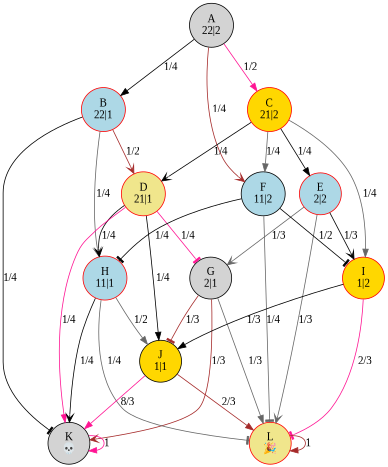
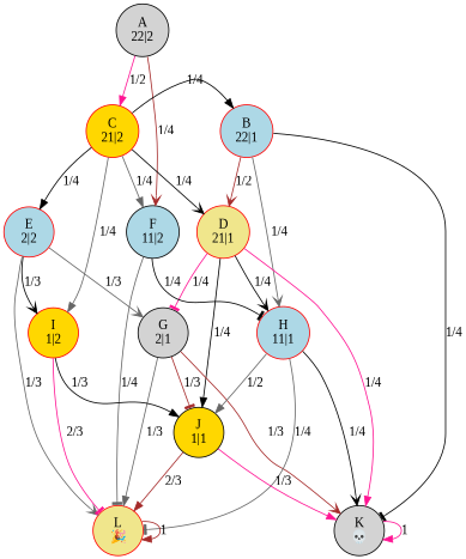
  digraph {
    fontname="Liberation Serif"
    node [color=red fillcolor=lightblue fontname="Liberation Serif" shape=circle style=filled]
    edge [arrowhead=normal color=black fontname="Liberation Serif"]
    n1 [color=black fillcolor=lightgrey label="A\n22|2"]
    n2 [label="B\n22|1"]
    n3 [fillcolor=gold label="C\n21|2"]
    n4 [fillcolor=khaki label="D\n21|1"]
    n5 [label="E\n2|2"]
    n6 [color=black label="F\n11|2"]
    n7 [color=black fillcolor=lightgrey label="G\n2|1"]
    n8 [label="H\n11|1"]
    n9 [fillcolor=gold label="I\n1|2"]
    n10 [color=black fillcolor=gold label="J\n1|1"]
    n11 [color=black fillcolor=lightgrey label="K\n💀"]
    n12 [fillcolor=khaki label="L\n🎉"]
    subgraph sub_1 {
      rank=same
      n1
    }
    subgraph sub_2 {
      rank=same
      n2
      n3
    }
    subgraph sub_3 {
      rank=same
      n4
      n5
      n6
    }
    subgraph sub_4 {
      rank=same
      n7
      n8
      n9
    }
    subgraph sub_5 {
      rank=same
      n10
    }
    subgraph sub_6 {
      rank=same
      n11
      n12
    }
-   n1 -> n2 [label="1/4"]
+   n3 -> n2 [label="1/4"]
    n1 -> n3 [color=deeppink label="1/2"]
    n1 -> n6 [arrowhead=vee color=brown label="1/4"]
    n2 -> n4 [arrowhead=vee color=brown label="1/2"]
    n2 -> n8 [arrowhead=vee color=gray40 label="1/4"]
    n2 -> n11 [arrowhead=tee label="1/4"]
    n3 -> n4 [arrowhead=vee label="1/4"]
    n3 -> n5 [label="1/4"]
    n3 -> n6 [color=gray40 label="1/4"]
    n3 -> n9 [color=gray40 label="1/4"]
    n4 -> n7 [arrowhead=tee color=deeppink label="1/4"]
    n4 -> n8 [arrowhead=vee label="1/4"]
    n4 -> n10 [label="1/4"]
    n4 -> n11 [color=deeppink label="1/4"]
    n5 -> n7 [arrowhead=vee color=gray40 label="1/3"]
    n5 -> n9 [arrowhead=vee label="1/3"]
    n5 -> n12 [arrowhead=vee color=gray40 label="1/3"]
    n6 -> n8 [arrowhead=tee label="1/4"]
-   n6 -> n9 [arrowhead=tee label="1/2"]
    n6 -> n12 [arrowhead=tee color=gray40 label="1/4"]
    n7 -> n10 [arrowhead=tee color=brown label="1/3"]
    n7 -> n11 [arrowhead=vee color=brown label="1/3"]
    n7 -> n12 [color=gray40 label="1/3"]
    n8 -> n10 [color=gray40 label="1/2"]
    n8 -> n11 [arrowhead=vee label="1/4"]
    n8 -> n12 [arrowhead=tee color=gray40 label="1/4"]
    n9 -> n10 [label="1/3"]
    n9 -> n12 [arrowhead=tee color=deeppink label="2/3"]
-   n10 -> n11 [color=deeppink label="8/3"]
+   n10 -> n11 [color=deeppink label="1/3"]
    n10 -> n12 [color=brown label="2/3"]
    n11 -> n11 [color=deeppink label=1]
    n12 -> n12 [color=brown label=1]
  }
